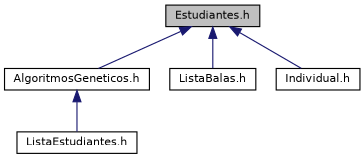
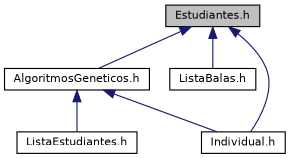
  digraph {
    node [color=black fillcolor=white fontname=Helvetica fontsize=10 shape=record style=filled]
    edge [color=midnightblue dir=back fontname=Helvetica fontsize=10 labelfontname=Helvetica labelfontsize=10 style=solid]
    n1 [fillcolor=grey75 fontcolor=black height=0.2 label="Estudiantes.h" width=0.4]
    n2 [height=0.2 label="AlgoritmosGeneticos.h" width=0.4]
    n3 [height=0.2 label="ListaBalas.h" width=0.4]
    n4 [height=0.2 label="Individual.h" width=0.4]
    n5 [height=0.2 label="ListaEstudiantes.h" width=0.4]
    n1 -> n2
    n1 -> n3
    n1 -> n4
+   n2 -> n4
    n2 -> n5
  }
